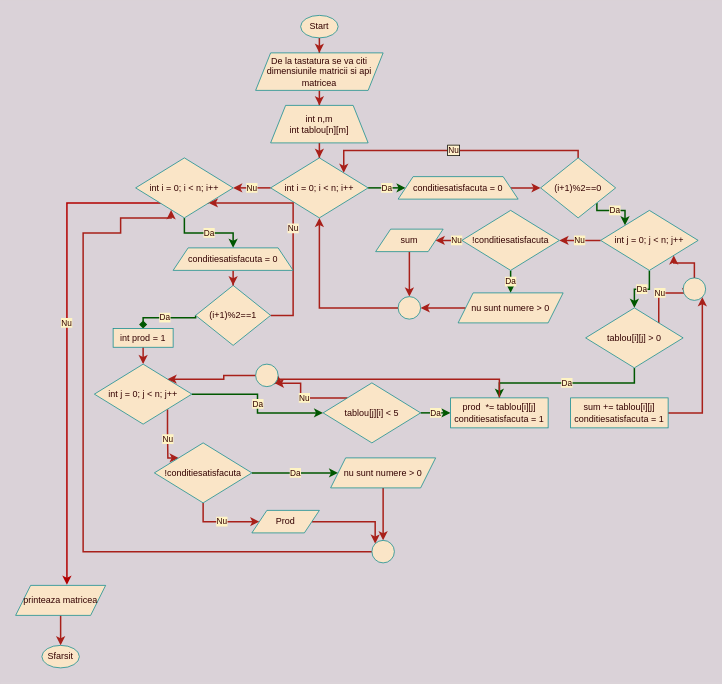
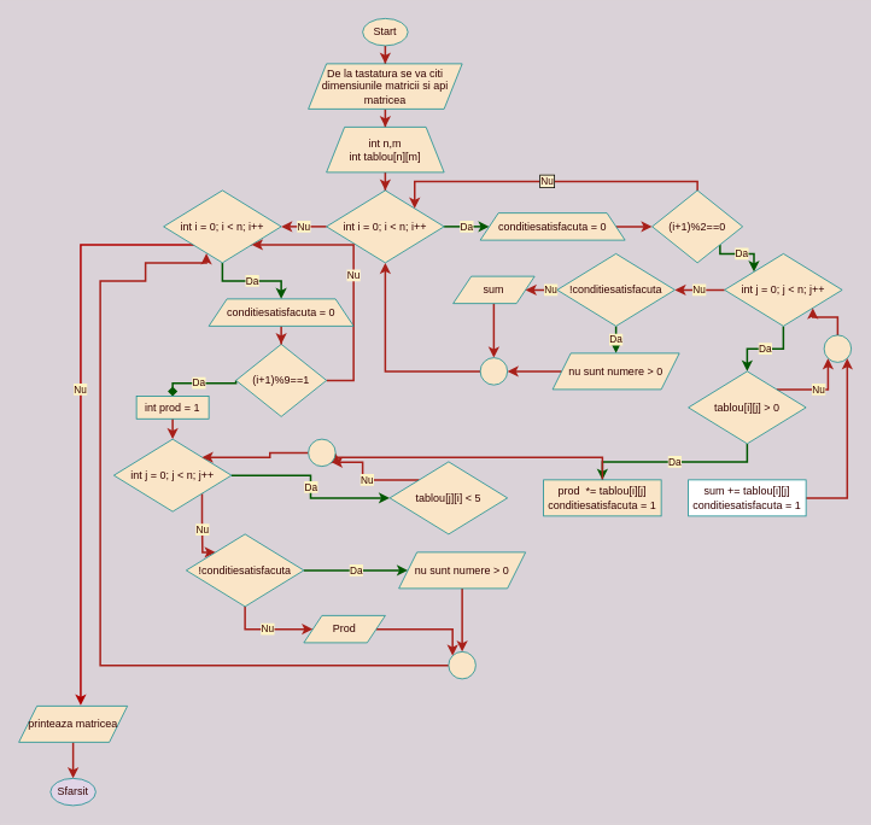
  <mxCell id="0" />
  <mxCell id="1" parent="0" />
  <mxCell id="2" style="edgeStyle=orthogonalEdgeStyle;rounded=0;orthogonalLoop=1;jettySize=auto;html=1;strokeWidth=2;labelBackgroundColor=none;strokeColor=#A8201A;fontColor=#330000;" edge="1" parent="1" source="3" target="5"><mxGeometry relative="1" as="geometry" /></mxCell>
  <mxCell id="3" value="Start" style="ellipse;whiteSpace=wrap;html=1;fillColor=#FAE5C7;strokeColor=#0F8B8D;fontColor=#330000;labelBackgroundColor=none;" vertex="1" parent="1"><mxGeometry x="400" y="20" width="50" height="30" as="geometry" /></mxCell>
  <mxCell id="4" style="edgeStyle=orthogonalEdgeStyle;rounded=0;orthogonalLoop=1;jettySize=auto;html=1;strokeWidth=2;labelBackgroundColor=none;strokeColor=#A8201A;fontColor=#330000;" edge="1" parent="1" source="5" target="7"><mxGeometry relative="1" as="geometry" /></mxCell>
  <mxCell id="5" value="De la tastatura se va citi dimensiunile matricii si api matricea" style="shape=parallelogram;perimeter=parallelogramPerimeter;whiteSpace=wrap;html=1;fixedSize=1;fillColor=#FAE5C7;strokeColor=#0F8B8D;fontColor=#330000;labelBackgroundColor=none;" vertex="1" parent="1"><mxGeometry x="340" y="70" width="170" height="50" as="geometry" /></mxCell>
  <mxCell id="6" style="edgeStyle=orthogonalEdgeStyle;rounded=0;orthogonalLoop=1;jettySize=auto;html=1;strokeWidth=2;labelBackgroundColor=none;strokeColor=#A8201A;fontColor=#330000;" edge="1" parent="1" source="7" target="10"><mxGeometry relative="1" as="geometry" /></mxCell>
  <mxCell id="7" value="int n,m&lt;br&gt;int tablou[n][m]&lt;br&gt;" style="shape=trapezoid;perimeter=trapezoidPerimeter;whiteSpace=wrap;html=1;fixedSize=1;fillColor=#FAE5C7;strokeColor=#0F8B8D;fontColor=#330000;labelBackgroundColor=none;" vertex="1" parent="1"><mxGeometry x="360" y="140" width="130" height="50" as="geometry" /></mxCell>
  <mxCell id="8" value="Da" style="edgeStyle=orthogonalEdgeStyle;rounded=0;orthogonalLoop=1;jettySize=auto;html=1;entryX=0;entryY=0.5;entryDx=0;entryDy=0;strokeWidth=2;labelBackgroundColor=#FFF4C3;strokeColor=#005700;fillColor=#008a00;fontColor=#330000;labelBorderColor=none;" edge="1" parent="1" source="10" target="21"><mxGeometry relative="1" as="geometry" /></mxCell>
  <mxCell id="9" value="Nu" style="edgeStyle=orthogonalEdgeStyle;rounded=0;orthogonalLoop=1;jettySize=auto;html=1;strokeWidth=2;labelBackgroundColor=#FFF4C3;strokeColor=#A8201A;fontColor=#330000;labelBorderColor=none;" edge="1" parent="1" source="10" target="35"><mxGeometry relative="1" as="geometry" /></mxCell>
  <mxCell id="10" value="int&amp;nbsp;i&amp;nbsp;=&amp;nbsp;0;&amp;nbsp;i&amp;nbsp;&amp;lt;&amp;nbsp;n;&amp;nbsp;i++" style="rhombus;whiteSpace=wrap;html=1;fillColor=#FAE5C7;strokeColor=#0F8B8D;fontColor=#330000;labelBackgroundColor=none;" vertex="1" parent="1"><mxGeometry x="360" y="210" width="130" height="80" as="geometry" /></mxCell>
  <mxCell id="11" value="Da" style="edgeStyle=orthogonalEdgeStyle;rounded=0;orthogonalLoop=1;jettySize=auto;html=1;strokeWidth=2;labelBackgroundColor=#FFF4C3;strokeColor=#005700;fillColor=#008a00;fontColor=#330000;labelBorderColor=none;" edge="1" parent="1" source="13" target="19"><mxGeometry relative="1" as="geometry" /></mxCell>
  <mxCell id="12" value="Nu" style="edgeStyle=orthogonalEdgeStyle;rounded=0;orthogonalLoop=1;jettySize=auto;html=1;strokeWidth=2;labelBackgroundColor=#FFF4C3;strokeColor=#A8201A;fontColor=#330000;labelBorderColor=none;" edge="1" parent="1" source="13" target="26"><mxGeometry relative="1" as="geometry" /></mxCell>
  <mxCell id="13" value="int j =&amp;nbsp;0; j &amp;lt;&amp;nbsp;n; j++" style="rhombus;whiteSpace=wrap;html=1;fillColor=#FAE5C7;strokeColor=#0F8B8D;fontColor=#330000;labelBackgroundColor=none;" vertex="1" parent="1"><mxGeometry x="800" y="280" width="130" height="80" as="geometry" /></mxCell>
  <mxCell id="14" value="Da" style="edgeStyle=orthogonalEdgeStyle;rounded=0;orthogonalLoop=1;jettySize=auto;html=1;exitX=1;exitY=1;exitDx=0;exitDy=0;entryX=0;entryY=0;entryDx=0;entryDy=0;strokeWidth=2;labelBackgroundColor=#FFF4C3;strokeColor=#005700;fillColor=#008a00;fontColor=#330000;labelBorderColor=none;" edge="1" parent="1" source="16" target="13"><mxGeometry relative="1" as="geometry"><Array as="points"><mxPoint x="795" y="280" /><mxPoint x="833" y="280" /></Array></mxGeometry></mxCell>
  <mxCell id="15" value="Nu" style="edgeStyle=orthogonalEdgeStyle;rounded=0;orthogonalLoop=1;jettySize=auto;html=1;labelBackgroundColor=#FFF2CC;strokeColor=#A8201A;strokeWidth=2;fontColor=#330000;entryX=1;entryY=0;entryDx=0;entryDy=0;labelBorderColor=#000000;" edge="1" parent="1" source="16" target="10"><mxGeometry relative="1" as="geometry"><mxPoint x="680" y="180" as="targetPoint" /><Array as="points"><mxPoint x="770" y="200" /><mxPoint x="458" y="200" /></Array></mxGeometry></mxCell>
  <mxCell id="16" value="(i+1)%2==0" style="rhombus;whiteSpace=wrap;html=1;fillColor=#FAE5C7;strokeColor=#0F8B8D;fontColor=#330000;labelBackgroundColor=none;" vertex="1" parent="1"><mxGeometry x="720" y="210" width="100" height="80" as="geometry" /></mxCell>
  <mxCell id="17" value="Da" style="edgeStyle=orthogonalEdgeStyle;rounded=0;orthogonalLoop=1;jettySize=auto;html=1;exitX=0.5;exitY=1;exitDx=0;exitDy=0;strokeWidth=2;labelBackgroundColor=#FFF4C3;strokeColor=#005700;fillColor=#008a00;fontColor=#330000;labelBorderColor=none;" edge="1" parent="1" source="19" target="48"><mxGeometry relative="1" as="geometry" /></mxCell>
  <mxCell id="18" value="Nu" style="edgeStyle=orthogonalEdgeStyle;rounded=0;orthogonalLoop=1;jettySize=auto;html=1;exitX=1;exitY=0;exitDx=0;exitDy=0;entryX=0;entryY=1;entryDx=0;entryDy=0;strokeWidth=2;labelBackgroundColor=#FFF4C3;strokeColor=#A8201A;fontColor=#330000;labelBorderColor=none;" edge="1" parent="1" source="19" target="63"><mxGeometry relative="1" as="geometry" /></mxCell>
- <mxCell id="19" value="tablou[i][j] &amp;gt; 0" style="rhombus;whiteSpace=wrap;html=1;fillColor=#FAE5C7;strokeColor=#0F8B8D;fontColor=#330000;labelBackgroundColor=none;" vertex="1" parent="1"><mxGeometry x="780" y="410" width="130" height="80" as="geometry" /></mxCell>
+ <mxCell id="19" value="tablou[i][j] &amp;gt; 0" style="rhombus;whiteSpace=wrap;html=1;fillColor=#FAE5C7;strokeColor=#0F8B8D;fontColor=#330000;labelBackgroundColor=none;" vertex="1" parent="1"><mxGeometry x="760" y="410" width="130" height="80" as="geometry" /></mxCell>
  <mxCell id="20" style="edgeStyle=orthogonalEdgeStyle;rounded=0;orthogonalLoop=1;jettySize=auto;html=1;strokeWidth=2;labelBackgroundColor=none;strokeColor=#A8201A;fontColor=#330000;" edge="1" parent="1" source="21" target="16"><mxGeometry relative="1" as="geometry" /></mxCell>
  <mxCell id="21" value="conditiesatisfacuta = 0" style="shape=trapezoid;perimeter=trapezoidPerimeter;whiteSpace=wrap;html=1;fixedSize=1;fillColor=#FAE5C7;strokeColor=#0F8B8D;fontColor=#330000;labelBackgroundColor=none;" vertex="1" parent="1"><mxGeometry x="530" y="235" width="160" height="30" as="geometry" /></mxCell>
  <mxCell id="22" style="edgeStyle=orthogonalEdgeStyle;rounded=0;orthogonalLoop=1;jettySize=auto;html=1;entryX=1;entryY=1;entryDx=0;entryDy=0;strokeWidth=2;labelBackgroundColor=none;strokeColor=#A8201A;fontColor=#330000;" edge="1" parent="1" source="23" target="63"><mxGeometry relative="1" as="geometry" /></mxCell>
- <mxCell id="23" value="sum += tablou[i][j]&lt;br&gt;conditiesatisfacuta = 1" style="rounded=0;whiteSpace=wrap;html=1;fillColor=#FAE5C7;strokeColor=#0F8B8D;fontColor=#330000;labelBackgroundColor=none;" vertex="1" parent="1"><mxGeometry x="760" y="530" width="130" height="40" as="geometry" /></mxCell>
+ <mxCell id="23" value="sum += tablou[i][j]&lt;br&gt;conditiesatisfacuta = 1" style="rounded=0;whiteSpace=wrap;html=1;fillColor=#ffffff;strokeColor=#0F8B8D;fontColor=#330000;labelBackgroundColor=none;" vertex="1" parent="1"><mxGeometry x="760" y="530" width="130" height="40" as="geometry" /></mxCell>
  <mxCell id="24" value="Da" style="edgeStyle=orthogonalEdgeStyle;rounded=0;orthogonalLoop=1;jettySize=auto;html=1;strokeWidth=2;labelBackgroundColor=#FFF4C3;strokeColor=#005700;fillColor=#008a00;fontColor=#330000;labelBorderColor=none;" edge="1" parent="1" source="26" target="28"><mxGeometry relative="1" as="geometry" /></mxCell>
  <mxCell id="25" value="Nu" style="edgeStyle=orthogonalEdgeStyle;rounded=0;orthogonalLoop=1;jettySize=auto;html=1;strokeWidth=2;labelBackgroundColor=#FFF4C3;strokeColor=#A8201A;fontColor=#330000;labelBorderColor=none;" edge="1" parent="1" source="26" target="30"><mxGeometry relative="1" as="geometry" /></mxCell>
  <mxCell id="26" value="!conditiesatisfacuta" style="rhombus;whiteSpace=wrap;html=1;fillColor=#FAE5C7;strokeColor=#0F8B8D;fontColor=#330000;labelBackgroundColor=none;" vertex="1" parent="1"><mxGeometry x="615" y="280" width="130" height="80" as="geometry" /></mxCell>
  <mxCell id="27" style="edgeStyle=orthogonalEdgeStyle;rounded=0;orthogonalLoop=1;jettySize=auto;html=1;strokeWidth=2;labelBackgroundColor=none;strokeColor=#A8201A;fontColor=#330000;" edge="1" parent="1" source="28" target="32"><mxGeometry relative="1" as="geometry" /></mxCell>
  <mxCell id="28" value="nu sunt numere &amp;gt; 0" style="shape=parallelogram;perimeter=parallelogramPerimeter;whiteSpace=wrap;html=1;fixedSize=1;fillColor=#FAE5C7;strokeColor=#0F8B8D;fontColor=#330000;labelBackgroundColor=none;" vertex="1" parent="1"><mxGeometry x="610" y="390" width="140" height="40" as="geometry" /></mxCell>
  <mxCell id="29" style="edgeStyle=orthogonalEdgeStyle;rounded=0;orthogonalLoop=1;jettySize=auto;html=1;strokeWidth=2;labelBackgroundColor=none;strokeColor=#A8201A;fontColor=#330000;" edge="1" parent="1" source="30" target="32"><mxGeometry relative="1" as="geometry" /></mxCell>
  <mxCell id="30" value="sum" style="shape=parallelogram;perimeter=parallelogramPerimeter;whiteSpace=wrap;html=1;fixedSize=1;fillColor=#FAE5C7;strokeColor=#0F8B8D;fontColor=#330000;labelBackgroundColor=none;" vertex="1" parent="1"><mxGeometry x="500" y="305" width="90" height="30" as="geometry" /></mxCell>
  <mxCell id="31" style="edgeStyle=orthogonalEdgeStyle;rounded=0;orthogonalLoop=1;jettySize=auto;html=1;strokeWidth=2;labelBackgroundColor=none;strokeColor=#A8201A;fontColor=#330000;" edge="1" parent="1" source="32" target="10"><mxGeometry relative="1" as="geometry" /></mxCell>
  <mxCell id="32" value="" style="ellipse;whiteSpace=wrap;html=1;aspect=fixed;fillColor=#FAE5C7;strokeColor=#0F8B8D;fontColor=#330000;labelBackgroundColor=none;" vertex="1" parent="1"><mxGeometry x="530" y="395" width="30" height="30" as="geometry" /></mxCell>
  <mxCell id="33" value="Da" style="edgeStyle=orthogonalEdgeStyle;rounded=0;orthogonalLoop=1;jettySize=auto;html=1;entryX=0.5;entryY=0;entryDx=0;entryDy=0;strokeWidth=2;exitX=0.5;exitY=1;exitDx=0;exitDy=0;labelBackgroundColor=#FFF4C3;strokeColor=#005700;fillColor=#008a00;fontColor=#330000;labelBorderColor=none;" edge="1" parent="1" source="35" target="46"><mxGeometry relative="1" as="geometry"><mxPoint x="265" y="450" as="sourcePoint" /></mxGeometry></mxCell>
  <mxCell id="34" value="Nu" style="edgeStyle=orthogonalEdgeStyle;rounded=0;orthogonalLoop=1;jettySize=auto;html=1;exitX=1;exitY=1;exitDx=0;exitDy=0;entryX=0.57;entryY=-0.017;entryDx=0;entryDy=0;entryPerimeter=0;strokeWidth=2;labelBackgroundColor=#FFF4C3;strokeColor=#B20000;fillColor=#e51400;fontColor=#330000;labelBorderColor=none;" edge="1" parent="1" source="35" target="65"><mxGeometry relative="1" as="geometry" /></mxCell>
  <mxCell id="35" value="int&amp;nbsp;i&amp;nbsp;=&amp;nbsp;0;&amp;nbsp;i&amp;nbsp;&amp;lt;&amp;nbsp;n;&amp;nbsp;i++" style="rhombus;whiteSpace=wrap;html=1;fillColor=#FAE5C7;strokeColor=#0F8B8D;fontColor=#330000;labelBackgroundColor=none;" vertex="1" parent="1"><mxGeometry x="180" y="210" width="130" height="80" as="geometry" /></mxCell>
  <mxCell id="36" value="Da" style="edgeStyle=orthogonalEdgeStyle;rounded=0;orthogonalLoop=1;jettySize=auto;html=1;entryX=0;entryY=0.5;entryDx=0;entryDy=0;strokeWidth=2;labelBackgroundColor=#FFF4C3;strokeColor=#005700;fillColor=#008a00;fontColor=#330000;labelBorderColor=none;" edge="1" parent="1" source="38" target="44"><mxGeometry relative="1" as="geometry" /></mxCell>
  <mxCell id="37" value="Nu" style="edgeStyle=orthogonalEdgeStyle;rounded=0;orthogonalLoop=1;jettySize=auto;html=1;exitX=1;exitY=1;exitDx=0;exitDy=0;entryX=0;entryY=0;entryDx=0;entryDy=0;strokeWidth=2;labelBackgroundColor=#FFF4C3;strokeColor=#A8201A;fontColor=#330000;labelBorderColor=none;" edge="1" parent="1" source="38" target="51"><mxGeometry relative="1" as="geometry"><Array as="points"><mxPoint x="223" y="575" /><mxPoint x="223" y="575" /><mxPoint x="223" y="610" /></Array></mxGeometry></mxCell>
  <mxCell id="38" value="int j =&amp;nbsp;0; j &amp;lt;&amp;nbsp;n; j++" style="rhombus;whiteSpace=wrap;html=1;fillColor=#FAE5C7;strokeColor=#0F8B8D;fontColor=#330000;labelBackgroundColor=none;" vertex="1" parent="1"><mxGeometry x="125" y="485" width="130" height="80" as="geometry" /></mxCell>
  <mxCell id="39" value="Da" style="edgeStyle=orthogonalEdgeStyle;rounded=0;orthogonalLoop=1;jettySize=auto;html=1;strokeWidth=2;exitX=0;exitY=0.5;exitDx=0;exitDy=0;labelBackgroundColor=#FFF4C3;strokeColor=#005700;entryX=0.5;entryY=0;entryDx=0;entryDy=0;fillColor=#008a00;fontColor=#330000;labelBorderColor=none;endArrow=diamond;" edge="1" parent="1" source="41" target="59"><mxGeometry relative="1" as="geometry"><Array as="points"><mxPoint x="260" y="423" /><mxPoint x="190" y="423" /></Array></mxGeometry></mxCell>
  <mxCell id="40" value="Nu" style="edgeStyle=orthogonalEdgeStyle;rounded=0;orthogonalLoop=1;jettySize=auto;html=1;labelBackgroundColor=#FFF2CC;strokeColor=#A8201A;strokeWidth=2;fontColor=#330000;entryX=1;entryY=1;entryDx=0;entryDy=0;" edge="1" parent="1" source="41" target="35"><mxGeometry relative="1" as="geometry"><mxPoint x="330" y="290" as="targetPoint" /><Array as="points"><mxPoint x="310" y="420" /><mxPoint x="390" y="420" /><mxPoint x="390" y="270" /></Array></mxGeometry></mxCell>
- <mxCell id="41" value="(i+1)%2==1" style="rhombus;whiteSpace=wrap;html=1;fillColor=#FAE5C7;strokeColor=#0F8B8D;fontColor=#330000;labelBackgroundColor=none;" vertex="1" parent="1"><mxGeometry x="260" y="380" width="100" height="80" as="geometry" /></mxCell>
- <mxCell id="42" value="Da" style="edgeStyle=orthogonalEdgeStyle;rounded=0;orthogonalLoop=1;jettySize=auto;html=1;strokeWidth=2;labelBackgroundColor=#FFF4C3;strokeColor=#005700;fillColor=#008a00;fontColor=#330000;labelBorderColor=none;" edge="1" parent="1" source="44" target="48"><mxGeometry relative="1" as="geometry" /></mxCell>
+ <mxCell id="41" value="(i+1)%9==1" style="rhombus;whiteSpace=wrap;html=1;fillColor=#FAE5C7;strokeColor=#0F8B8D;fontColor=#330000;labelBackgroundColor=none;" vertex="1" parent="1"><mxGeometry x="260" y="380" width="100" height="80" as="geometry" /></mxCell>
  <mxCell id="43" value="Nu" style="edgeStyle=orthogonalEdgeStyle;rounded=0;orthogonalLoop=1;jettySize=auto;html=1;exitX=0;exitY=0;exitDx=0;exitDy=0;entryX=1;entryY=1;entryDx=0;entryDy=0;strokeWidth=2;labelBackgroundColor=#FFF4C3;strokeColor=#A8201A;fontColor=#330000;labelBorderColor=none;" edge="1" parent="1" source="44" target="61"><mxGeometry relative="1" as="geometry" /></mxCell>
  <mxCell id="44" value="tablou[j][i] &amp;lt; 5" style="rhombus;whiteSpace=wrap;html=1;fillColor=#FAE5C7;strokeColor=#0F8B8D;fontColor=#330000;labelBackgroundColor=none;" vertex="1" parent="1"><mxGeometry x="430" y="510" width="130" height="80" as="geometry" /></mxCell>
  <mxCell id="45" style="edgeStyle=orthogonalEdgeStyle;rounded=0;orthogonalLoop=1;jettySize=auto;html=1;strokeWidth=2;labelBackgroundColor=none;strokeColor=#A8201A;fontColor=#330000;" edge="1" parent="1" source="46" target="41"><mxGeometry relative="1" as="geometry" /></mxCell>
  <mxCell id="46" value="conditiesatisfacuta = 0" style="shape=trapezoid;perimeter=trapezoidPerimeter;whiteSpace=wrap;html=1;fixedSize=1;fillColor=#FAE5C7;strokeColor=#0F8B8D;fontColor=#330000;labelBackgroundColor=none;" vertex="1" parent="1"><mxGeometry x="230" y="330" width="160" height="30" as="geometry" /></mxCell>
  <mxCell id="47" style="edgeStyle=orthogonalEdgeStyle;rounded=0;orthogonalLoop=1;jettySize=auto;html=1;strokeWidth=2;entryX=1;entryY=0.5;entryDx=0;entryDy=0;labelBackgroundColor=none;strokeColor=#A8201A;fontColor=#330000;" edge="1" parent="1" source="48" target="61"><mxGeometry relative="1" as="geometry"><mxPoint x="640" y="480" as="targetPoint" /><Array as="points"><mxPoint x="665" y="505" /></Array></mxGeometry></mxCell>
  <mxCell id="48" value="prod&amp;nbsp; *= tablou[i][j]&lt;br&gt;conditiesatisfacuta = 1" style="rounded=0;whiteSpace=wrap;html=1;fillColor=#FAE5C7;strokeColor=#0F8B8D;fontColor=#330000;labelBackgroundColor=none;" vertex="1" parent="1"><mxGeometry x="600" y="530" width="130" height="40" as="geometry" /></mxCell>
  <mxCell id="49" value="Da" style="edgeStyle=orthogonalEdgeStyle;rounded=0;orthogonalLoop=1;jettySize=auto;html=1;strokeWidth=2;labelBackgroundColor=#FFF4C3;strokeColor=#005700;fillColor=#008a00;fontColor=#330000;labelBorderColor=none;" edge="1" parent="1" source="51" target="53"><mxGeometry relative="1" as="geometry" /></mxCell>
  <mxCell id="50" value="Nu" style="edgeStyle=orthogonalEdgeStyle;rounded=0;orthogonalLoop=1;jettySize=auto;html=1;strokeWidth=2;labelBackgroundColor=#FFF4C3;strokeColor=#A8201A;entryX=0;entryY=0.5;entryDx=0;entryDy=0;fontColor=#330000;labelBorderColor=none;" edge="1" parent="1" source="51" target="55"><mxGeometry relative="1" as="geometry"><Array as="points"><mxPoint x="270" y="695" /></Array></mxGeometry></mxCell>
  <mxCell id="51" value="!conditiesatisfacuta" style="rhombus;whiteSpace=wrap;html=1;fillColor=#FAE5C7;strokeColor=#0F8B8D;fontColor=#330000;labelBackgroundColor=none;" vertex="1" parent="1"><mxGeometry x="205" y="590" width="130" height="80" as="geometry" /></mxCell>
  <mxCell id="52" style="edgeStyle=orthogonalEdgeStyle;rounded=0;orthogonalLoop=1;jettySize=auto;html=1;strokeWidth=2;labelBackgroundColor=none;strokeColor=#A8201A;fontColor=#330000;" edge="1" parent="1" source="53" target="57"><mxGeometry relative="1" as="geometry" /></mxCell>
  <mxCell id="53" value="nu sunt numere &amp;gt; 0" style="shape=parallelogram;perimeter=parallelogramPerimeter;whiteSpace=wrap;html=1;fixedSize=1;fillColor=#FAE5C7;strokeColor=#0F8B8D;fontColor=#330000;labelBackgroundColor=none;" vertex="1" parent="1"><mxGeometry x="440" y="610" width="140" height="40" as="geometry" /></mxCell>
  <mxCell id="54" style="edgeStyle=orthogonalEdgeStyle;rounded=0;orthogonalLoop=1;jettySize=auto;html=1;strokeWidth=2;labelBackgroundColor=none;strokeColor=#A8201A;entryX=0;entryY=0;entryDx=0;entryDy=0;fontColor=#330000;" edge="1" parent="1" source="55" target="57"><mxGeometry relative="1" as="geometry" /></mxCell>
  <mxCell id="55" value="Prod" style="shape=parallelogram;perimeter=parallelogramPerimeter;whiteSpace=wrap;html=1;fixedSize=1;fillColor=#FAE5C7;strokeColor=#0F8B8D;fontColor=#330000;labelBackgroundColor=none;" vertex="1" parent="1"><mxGeometry x="335" y="680" width="90" height="30" as="geometry" /></mxCell>
  <mxCell id="56" style="edgeStyle=orthogonalEdgeStyle;rounded=0;orthogonalLoop=1;jettySize=auto;html=1;exitX=0;exitY=0.5;exitDx=0;exitDy=0;strokeWidth=2;entryX=0.364;entryY=0.87;entryDx=0;entryDy=0;entryPerimeter=0;labelBackgroundColor=none;strokeColor=#A8201A;fontColor=#330000;" edge="1" parent="1" source="57" target="35"><mxGeometry relative="1" as="geometry"><mxPoint x="-20" y="510" as="targetPoint" /><Array as="points"><mxPoint y="735" x="110" /><mxPoint y="310" x="110" /><mxPoint x="160" y="310" /><mxPoint x="160" y="290" /><mxPoint x="227" y="290" /></Array></mxGeometry></mxCell>
  <mxCell id="57" value="" style="ellipse;whiteSpace=wrap;html=1;aspect=fixed;fillColor=#FAE5C7;strokeColor=#0F8B8D;fontColor=#330000;labelBackgroundColor=none;" vertex="1" parent="1"><mxGeometry x="495" y="720" width="30" height="30" as="geometry" /></mxCell>
  <mxCell id="58" style="edgeStyle=orthogonalEdgeStyle;rounded=0;orthogonalLoop=1;jettySize=auto;html=1;entryX=0.5;entryY=0;entryDx=0;entryDy=0;strokeWidth=2;labelBackgroundColor=none;strokeColor=#A8201A;fontColor=#330000;" edge="1" parent="1" source="59" target="38"><mxGeometry relative="1" as="geometry" /></mxCell>
  <mxCell id="59" value="int prod = 1" style="rounded=0;whiteSpace=wrap;html=1;fillColor=#FAE5C7;strokeColor=#0F8B8D;fontColor=#330000;labelBackgroundColor=none;" vertex="1" parent="1"><mxGeometry x="150" y="437.5" width="80" height="25" as="geometry" /></mxCell>
  <mxCell id="60" style="edgeStyle=orthogonalEdgeStyle;rounded=0;orthogonalLoop=1;jettySize=auto;html=1;entryX=1;entryY=0;entryDx=0;entryDy=0;strokeWidth=2;labelBackgroundColor=none;strokeColor=#A8201A;fontColor=#330000;" edge="1" parent="1" source="61" target="38"><mxGeometry relative="1" as="geometry" /></mxCell>
  <mxCell id="61" value="" style="ellipse;whiteSpace=wrap;html=1;aspect=fixed;fillColor=#FAE5C7;strokeColor=#0F8B8D;fontColor=#330000;labelBackgroundColor=none;" vertex="1" parent="1"><mxGeometry x="340" y="485" width="30" height="30" as="geometry" /></mxCell>
  <mxCell id="62" style="edgeStyle=orthogonalEdgeStyle;rounded=0;orthogonalLoop=1;jettySize=auto;html=1;entryX=1;entryY=1;entryDx=0;entryDy=0;strokeWidth=2;labelBackgroundColor=none;strokeColor=#A8201A;fontColor=#330000;" edge="1" parent="1" source="63" target="13"><mxGeometry relative="1" as="geometry" /></mxCell>
  <mxCell id="63" value="" style="ellipse;whiteSpace=wrap;html=1;aspect=fixed;fillColor=#FAE5C7;strokeColor=#0F8B8D;fontColor=#330000;labelBackgroundColor=none;" vertex="1" parent="1"><mxGeometry x="910" y="370" width="30" height="30" as="geometry" /></mxCell>
  <mxCell id="64" style="edgeStyle=orthogonalEdgeStyle;rounded=0;orthogonalLoop=1;jettySize=auto;html=1;entryX=0.5;entryY=0;entryDx=0;entryDy=0;strokeWidth=2;labelBackgroundColor=none;strokeColor=#A8201A;fontColor=#330000;" edge="1" parent="1" source="65" target="66"><mxGeometry relative="1" as="geometry" /></mxCell>
  <mxCell id="65" value="printeaza matricea" style="shape=parallelogram;perimeter=parallelogramPerimeter;whiteSpace=wrap;html=1;fixedSize=1;fillColor=#FAE5C7;strokeColor=#0F8B8D;fontColor=#330000;labelBackgroundColor=none;" vertex="1" parent="1"><mxGeometry x="20" y="780" width="120" height="40" as="geometry" /></mxCell>
- <mxCell id="66" value="Sfarsit" style="ellipse;whiteSpace=wrap;html=1;fillColor=#FAE5C7;strokeColor=#0F8B8D;fontColor=#330000;labelBackgroundColor=none;" vertex="1" parent="1"><mxGeometry x="55" y="860" width="50" height="30" as="geometry" /></mxCell>
+ <mxCell id="66" value="Sfarsit" style="ellipse;whiteSpace=wrap;html=1;fillColor=#e1d5e7;strokeColor=#0F8B8D;fontColor=#330000;labelBackgroundColor=none;" vertex="1" parent="1"><mxGeometry x="55" y="860" width="50" height="30" as="geometry" /></mxCell>
